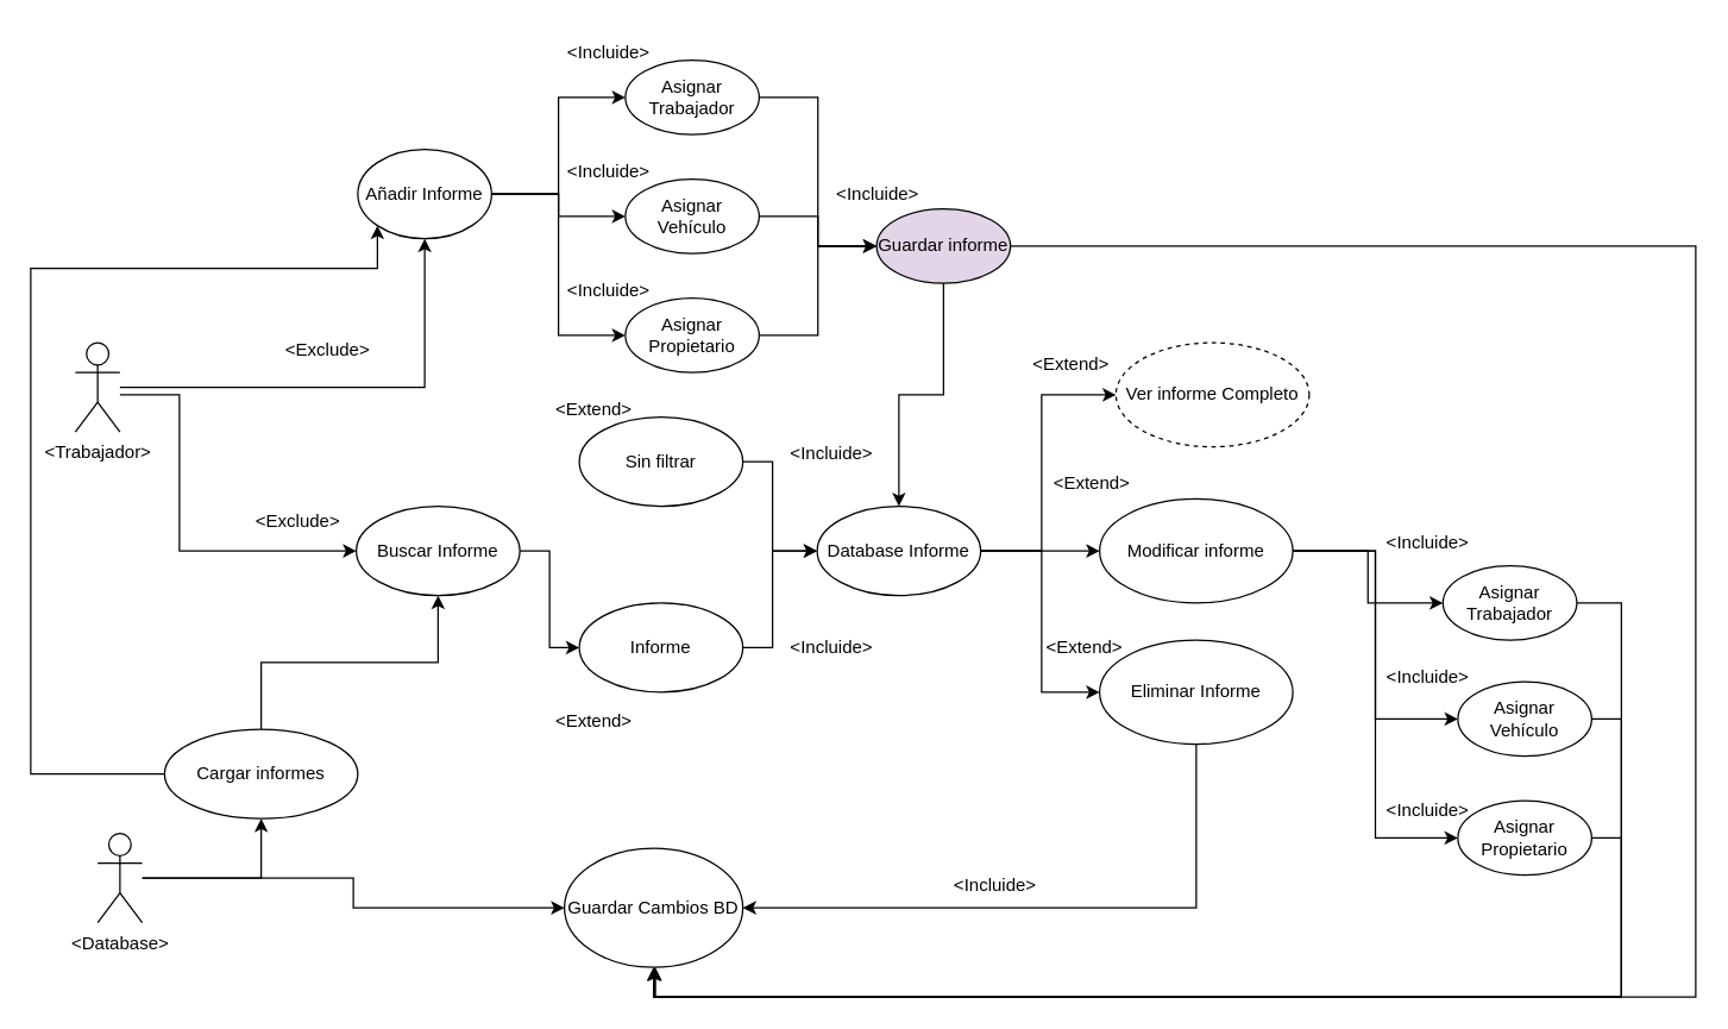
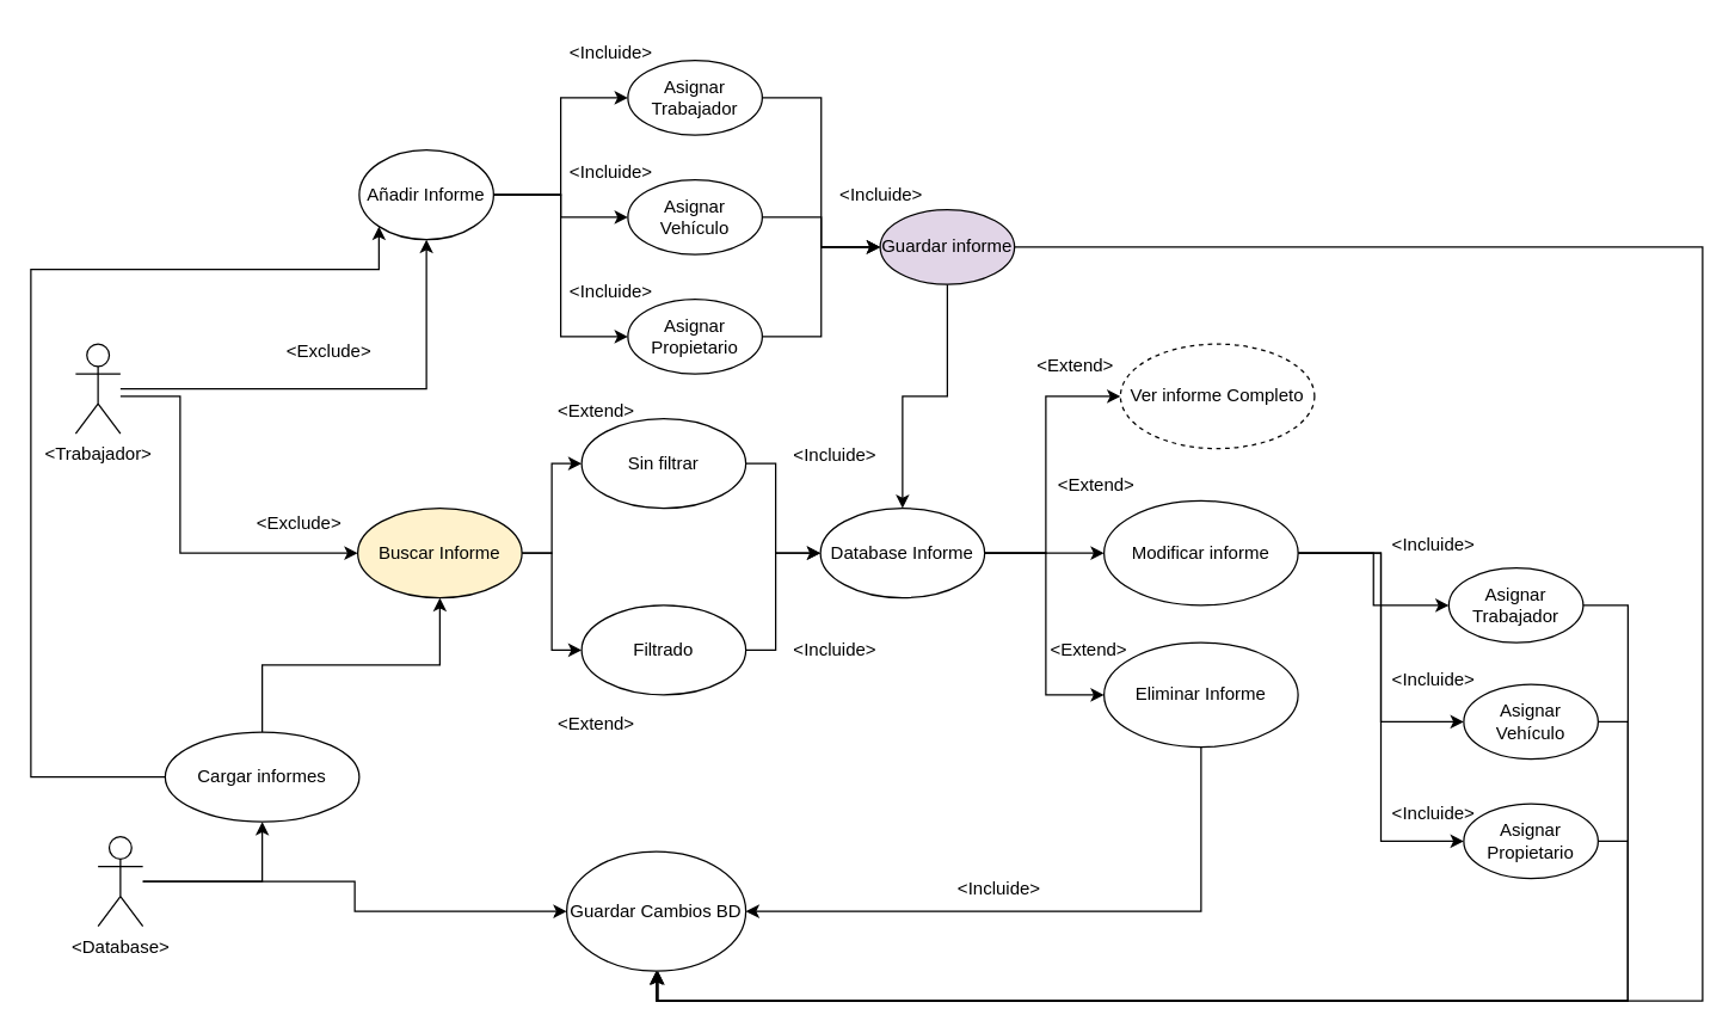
  <mxCell id="0" />
  <mxCell id="1" parent="0" />
  <mxCell id="2" style="edgeStyle=orthogonalEdgeStyle;rounded=0;orthogonalLoop=1;jettySize=auto;html=1;entryX=0;entryY=0.5;entryDx=0;entryDy=0;" edge="1" parent="1" source="4" target="14"><mxGeometry relative="1" as="geometry"><Array as="points"><mxPoint x="120" y="265" /><mxPoint x="120" y="370" /></Array></mxGeometry></mxCell>
  <mxCell id="3" style="edgeStyle=orthogonalEdgeStyle;rounded=0;orthogonalLoop=1;jettySize=auto;html=1;entryX=0.5;entryY=1;entryDx=0;entryDy=0;" edge="1" parent="1" source="4" target="41"><mxGeometry relative="1" as="geometry" /></mxCell>
  <mxCell id="4" value="&amp;lt;Trabajador&amp;gt;" style="shape=umlActor;verticalLabelPosition=bottom;verticalAlign=top;html=1;outlineConnect=0;" parent="1" vertex="1"><mxGeometry x="50" y="230" width="30" height="60" as="geometry" /></mxCell>
  <mxCell id="5" value="Ver informe Completo" style="ellipse;whiteSpace=wrap;html=1;dashed=1;" parent="1" vertex="1"><mxGeometry x="750" y="230" width="130" height="70" as="geometry" /></mxCell>
  <mxCell id="6" style="edgeStyle=orthogonalEdgeStyle;rounded=0;orthogonalLoop=1;jettySize=auto;html=1;entryX=0;entryY=0.5;entryDx=0;entryDy=0;" edge="1" parent="1" source="9" target="52"><mxGeometry relative="1" as="geometry" /></mxCell>
  <mxCell id="7" style="edgeStyle=orthogonalEdgeStyle;rounded=0;orthogonalLoop=1;jettySize=auto;html=1;entryX=0;entryY=0.5;entryDx=0;entryDy=0;" edge="1" parent="1" source="9" target="54"><mxGeometry relative="1" as="geometry" /></mxCell>
  <mxCell id="8" style="edgeStyle=orthogonalEdgeStyle;rounded=0;orthogonalLoop=1;jettySize=auto;html=1;entryX=0;entryY=0.5;entryDx=0;entryDy=0;" edge="1" parent="1" source="9" target="56"><mxGeometry relative="1" as="geometry" /></mxCell>
  <mxCell id="9" value="Modificar informe" style="ellipse;whiteSpace=wrap;html=1;" parent="1" vertex="1"><mxGeometry x="739" y="335" width="130" height="70" as="geometry" /></mxCell>
  <mxCell id="10" style="edgeStyle=orthogonalEdgeStyle;rounded=0;orthogonalLoop=1;jettySize=auto;html=1;entryX=1;entryY=0.5;entryDx=0;entryDy=0;" parent="1" source="11" target="23" edge="1"><mxGeometry relative="1" as="geometry"><mxPoint x="549" y="580" as="targetPoint" /><Array as="points"><mxPoint x="804" y="610" /></Array></mxGeometry></mxCell>
  <mxCell id="11" value="Eliminar Informe" style="ellipse;whiteSpace=wrap;html=1;" parent="1" vertex="1"><mxGeometry x="739" y="430" width="130" height="70" as="geometry" /></mxCell>
+ <mxCell id="12" style="edgeStyle=orthogonalEdgeStyle;rounded=0;orthogonalLoop=1;jettySize=auto;html=1;entryX=0;entryY=0.5;entryDx=0;entryDy=0;" parent="1" source="14" target="20" edge="1"><mxGeometry relative="1" as="geometry" /></mxCell>
  <mxCell id="13" style="edgeStyle=orthogonalEdgeStyle;rounded=0;orthogonalLoop=1;jettySize=auto;html=1;entryX=0;entryY=0.5;entryDx=0;entryDy=0;" parent="1" source="14" target="22" edge="1"><mxGeometry relative="1" as="geometry" /></mxCell>
- <mxCell id="14" value="Buscar Informe" style="ellipse;whiteSpace=wrap;html=1;" parent="1" vertex="1"><mxGeometry x="239" y="340" width="110" height="60" as="geometry" /></mxCell>
+ <mxCell id="14" value="Buscar Informe" style="ellipse;whiteSpace=wrap;html=1;fillColor=#fff2cc;" parent="1" vertex="1"><mxGeometry x="239" y="340" width="110" height="60" as="geometry" /></mxCell>
  <mxCell id="15" style="edgeStyle=orthogonalEdgeStyle;rounded=0;orthogonalLoop=1;jettySize=auto;html=1;entryX=0;entryY=0.5;entryDx=0;entryDy=0;" parent="1" source="18" target="5" edge="1"><mxGeometry relative="1" as="geometry"><Array as="points"><mxPoint x="700" y="370" /><mxPoint x="700" y="265" /></Array></mxGeometry></mxCell>
  <mxCell id="16" style="edgeStyle=orthogonalEdgeStyle;rounded=0;orthogonalLoop=1;jettySize=auto;html=1;entryX=0;entryY=0.5;entryDx=0;entryDy=0;" parent="1" source="18" target="9" edge="1"><mxGeometry relative="1" as="geometry" /></mxCell>
  <mxCell id="17" style="edgeStyle=orthogonalEdgeStyle;rounded=0;orthogonalLoop=1;jettySize=auto;html=1;entryX=0;entryY=0.5;entryDx=0;entryDy=0;" parent="1" source="18" target="11" edge="1"><mxGeometry relative="1" as="geometry"><Array as="points"><mxPoint x="700" y="370" /><mxPoint x="700" y="465" /></Array></mxGeometry></mxCell>
  <mxCell id="18" value="Database Informe" style="ellipse;whiteSpace=wrap;html=1;" parent="1" vertex="1"><mxGeometry x="549" y="340" width="110" height="60" as="geometry" /></mxCell>
  <mxCell id="19" style="edgeStyle=orthogonalEdgeStyle;rounded=0;orthogonalLoop=1;jettySize=auto;html=1;entryX=0;entryY=0.5;entryDx=0;entryDy=0;" parent="1" source="20" target="18" edge="1"><mxGeometry relative="1" as="geometry"><Array as="points"><mxPoint x="519" y="310" /><mxPoint x="519" y="370" /></Array></mxGeometry></mxCell>
  <mxCell id="20" value="Sin filtrar" style="ellipse;whiteSpace=wrap;html=1;" parent="1" vertex="1"><mxGeometry x="389" y="280" width="110" height="60" as="geometry" /></mxCell>
  <mxCell id="21" style="edgeStyle=orthogonalEdgeStyle;rounded=0;orthogonalLoop=1;jettySize=auto;html=1;entryX=0;entryY=0.5;entryDx=0;entryDy=0;" parent="1" source="22" target="18" edge="1"><mxGeometry relative="1" as="geometry"><Array as="points"><mxPoint x="519" y="435" /><mxPoint x="519" y="370" /></Array></mxGeometry></mxCell>
- <mxCell id="22" value="Informe" style="ellipse;whiteSpace=wrap;html=1;" parent="1" vertex="1"><mxGeometry x="389" y="405" width="110" height="60" as="geometry" /></mxCell>
+ <mxCell id="22" value="Filtrado" style="ellipse;whiteSpace=wrap;html=1;" parent="1" vertex="1"><mxGeometry x="389" y="405" width="110" height="60" as="geometry" /></mxCell>
  <mxCell id="23" value="Guardar Cambios BD" style="ellipse;whiteSpace=wrap;html=1;" parent="1" vertex="1"><mxGeometry x="379" y="570" width="120" height="80" as="geometry" /></mxCell>
  <mxCell id="24" style="edgeStyle=orthogonalEdgeStyle;rounded=0;orthogonalLoop=1;jettySize=auto;html=1;entryX=0;entryY=0.5;entryDx=0;entryDy=0;" parent="1" source="26" target="23" edge="1"><mxGeometry relative="1" as="geometry" /></mxCell>
  <mxCell id="25" style="edgeStyle=orthogonalEdgeStyle;rounded=0;orthogonalLoop=1;jettySize=auto;html=1;entryX=0.5;entryY=1;entryDx=0;entryDy=0;" parent="1" source="26" target="37" edge="1"><mxGeometry relative="1" as="geometry" /></mxCell>
  <mxCell id="26" value="&amp;lt;Database&amp;gt;" style="shape=umlActor;verticalLabelPosition=bottom;verticalAlign=top;html=1;outlineConnect=0;" parent="1" vertex="1"><mxGeometry x="65" y="560" width="30" height="60" as="geometry" /></mxCell>
  <mxCell id="27" value="&amp;lt;Incluide&amp;gt;" style="text;html=1;strokeColor=none;fillColor=none;align=center;verticalAlign=middle;whiteSpace=wrap;rounded=0;" parent="1" vertex="1"><mxGeometry x="529" y="420" width="60" height="30" as="geometry" /></mxCell>
  <mxCell id="28" value="&amp;lt;Incluide&amp;gt;" style="text;html=1;strokeColor=none;fillColor=none;align=center;verticalAlign=middle;whiteSpace=wrap;rounded=0;" parent="1" vertex="1"><mxGeometry x="529" y="290" width="60" height="30" as="geometry" /></mxCell>
  <mxCell id="29" value="&amp;lt;Extend&amp;gt;" style="text;html=1;strokeColor=none;fillColor=none;align=center;verticalAlign=middle;whiteSpace=wrap;rounded=0;" parent="1" vertex="1"><mxGeometry x="690" y="230" width="60" height="30" as="geometry" /></mxCell>
  <mxCell id="30" value="&amp;lt;Extend&amp;gt;" style="text;html=1;strokeColor=none;fillColor=none;align=center;verticalAlign=middle;whiteSpace=wrap;rounded=0;" parent="1" vertex="1"><mxGeometry x="704" y="310" width="60" height="30" as="geometry" /></mxCell>
  <mxCell id="31" value="&amp;lt;Extend&amp;gt;" style="text;html=1;strokeColor=none;fillColor=none;align=center;verticalAlign=middle;whiteSpace=wrap;rounded=0;" parent="1" vertex="1"><mxGeometry x="699" y="420" width="60" height="30" as="geometry" /></mxCell>
  <mxCell id="32" value="&amp;lt;Incluide&amp;gt;" style="text;html=1;strokeColor=none;fillColor=none;align=center;verticalAlign=middle;whiteSpace=wrap;rounded=0;" parent="1" vertex="1"><mxGeometry x="639" y="580" width="60" height="30" as="geometry" /></mxCell>
  <mxCell id="33" value="&amp;lt;Extend&amp;gt;" style="text;html=1;strokeColor=none;fillColor=none;align=center;verticalAlign=middle;whiteSpace=wrap;rounded=0;" parent="1" vertex="1"><mxGeometry x="369" y="260" width="60" height="30" as="geometry" /></mxCell>
  <mxCell id="34" value="&amp;lt;Extend&amp;gt;" style="text;html=1;strokeColor=none;fillColor=none;align=center;verticalAlign=middle;whiteSpace=wrap;rounded=0;" parent="1" vertex="1"><mxGeometry x="369" y="470" width="60" height="30" as="geometry" /></mxCell>
  <mxCell id="35" style="edgeStyle=orthogonalEdgeStyle;rounded=0;orthogonalLoop=1;jettySize=auto;html=1;entryX=0.5;entryY=1;entryDx=0;entryDy=0;" edge="1" parent="1" source="37" target="14"><mxGeometry relative="1" as="geometry" /></mxCell>
  <mxCell id="36" style="edgeStyle=orthogonalEdgeStyle;rounded=0;orthogonalLoop=1;jettySize=auto;html=1;entryX=0;entryY=1;entryDx=0;entryDy=0;" edge="1" parent="1" source="37" target="41"><mxGeometry relative="1" as="geometry"><Array as="points"><mxPoint x="20" y="520" /><mxPoint x="20" y="180" /><mxPoint x="253" y="180" /></Array></mxGeometry></mxCell>
  <mxCell id="37" value="Cargar informes" style="ellipse;whiteSpace=wrap;html=1;" parent="1" vertex="1"><mxGeometry x="110" y="490" width="130" height="60" as="geometry" /></mxCell>
  <mxCell id="38" style="edgeStyle=orthogonalEdgeStyle;rounded=0;orthogonalLoop=1;jettySize=auto;html=1;entryX=0;entryY=0.5;entryDx=0;entryDy=0;" edge="1" parent="1" source="41" target="43"><mxGeometry relative="1" as="geometry" /></mxCell>
  <mxCell id="39" style="edgeStyle=orthogonalEdgeStyle;rounded=0;orthogonalLoop=1;jettySize=auto;html=1;entryX=0;entryY=0.5;entryDx=0;entryDy=0;" edge="1" parent="1" source="41" target="45"><mxGeometry relative="1" as="geometry" /></mxCell>
  <mxCell id="40" style="edgeStyle=orthogonalEdgeStyle;rounded=0;orthogonalLoop=1;jettySize=auto;html=1;entryX=0;entryY=0.5;entryDx=0;entryDy=0;" edge="1" parent="1" source="41" target="47"><mxGeometry relative="1" as="geometry" /></mxCell>
  <mxCell id="41" value="Añadir Informe" style="ellipse;whiteSpace=wrap;html=1;" vertex="1" parent="1"><mxGeometry x="240" y="100" width="90" height="60" as="geometry" /></mxCell>
  <mxCell id="42" style="edgeStyle=orthogonalEdgeStyle;rounded=0;orthogonalLoop=1;jettySize=auto;html=1;entryX=0;entryY=0.5;entryDx=0;entryDy=0;" edge="1" parent="1" source="43" target="50"><mxGeometry relative="1" as="geometry" /></mxCell>
  <mxCell id="43" value="Asignar Trabajador" style="ellipse;whiteSpace=wrap;html=1;" vertex="1" parent="1"><mxGeometry x="420" y="40" width="90" height="50" as="geometry" /></mxCell>
  <mxCell id="44" style="edgeStyle=orthogonalEdgeStyle;rounded=0;orthogonalLoop=1;jettySize=auto;html=1;exitX=1;exitY=0.5;exitDx=0;exitDy=0;" edge="1" parent="1" source="45" target="50"><mxGeometry relative="1" as="geometry" /></mxCell>
  <mxCell id="45" value="Asignar Vehículo" style="ellipse;whiteSpace=wrap;html=1;" vertex="1" parent="1"><mxGeometry x="420" y="120" width="90" height="50" as="geometry" /></mxCell>
  <mxCell id="46" style="edgeStyle=orthogonalEdgeStyle;rounded=0;orthogonalLoop=1;jettySize=auto;html=1;entryX=0;entryY=0.5;entryDx=0;entryDy=0;" edge="1" parent="1" source="47" target="50"><mxGeometry relative="1" as="geometry" /></mxCell>
  <mxCell id="47" value="Asignar Propietario" style="ellipse;whiteSpace=wrap;html=1;" vertex="1" parent="1"><mxGeometry x="420" y="200" width="90" height="50" as="geometry" /></mxCell>
  <mxCell id="48" style="edgeStyle=orthogonalEdgeStyle;rounded=0;orthogonalLoop=1;jettySize=auto;html=1;exitX=0.5;exitY=1;exitDx=0;exitDy=0;entryX=0.5;entryY=0;entryDx=0;entryDy=0;" edge="1" parent="1" source="50" target="18"><mxGeometry relative="1" as="geometry" /></mxCell>
  <mxCell id="49" style="edgeStyle=orthogonalEdgeStyle;rounded=0;orthogonalLoop=1;jettySize=auto;html=1;entryX=0.5;entryY=1;entryDx=0;entryDy=0;" edge="1" parent="1" source="50" target="23"><mxGeometry relative="1" as="geometry"><Array as="points"><mxPoint x="1140" y="165" /><mxPoint x="1140" y="670" /><mxPoint x="439" y="670" /></Array></mxGeometry></mxCell>
  <mxCell id="50" value="Guardar informe" style="ellipse;whiteSpace=wrap;html=1;fillColor=#e1d5e7;" vertex="1" parent="1"><mxGeometry x="589" y="140" width="90" height="50" as="geometry" /></mxCell>
  <mxCell id="51" style="edgeStyle=orthogonalEdgeStyle;rounded=0;orthogonalLoop=1;jettySize=auto;html=1;" edge="1" parent="1" source="52"><mxGeometry relative="1" as="geometry"><mxPoint x="440" y="650" as="targetPoint" /><Array as="points"><mxPoint x="1090" y="405" /><mxPoint x="1090" y="670" /><mxPoint x="440" y="670" /></Array></mxGeometry></mxCell>
  <mxCell id="52" value="Asignar Trabajador" style="ellipse;whiteSpace=wrap;html=1;" vertex="1" parent="1"><mxGeometry x="970" y="380" width="90" height="50" as="geometry" /></mxCell>
  <mxCell id="53" style="edgeStyle=orthogonalEdgeStyle;rounded=0;orthogonalLoop=1;jettySize=auto;html=1;exitX=1;exitY=0.5;exitDx=0;exitDy=0;" edge="1" parent="1" source="54"><mxGeometry relative="1" as="geometry"><mxPoint x="440" y="650" as="targetPoint" /><Array as="points"><mxPoint x="1090" y="483" /><mxPoint x="1090" y="670" /><mxPoint x="440" y="670" /></Array></mxGeometry></mxCell>
  <mxCell id="54" value="Asignar Vehículo" style="ellipse;whiteSpace=wrap;html=1;" vertex="1" parent="1"><mxGeometry x="980" y="458" width="90" height="50" as="geometry" /></mxCell>
  <mxCell id="55" style="edgeStyle=orthogonalEdgeStyle;rounded=0;orthogonalLoop=1;jettySize=auto;html=1;entryX=0.5;entryY=1;entryDx=0;entryDy=0;" edge="1" parent="1" source="56" target="23"><mxGeometry relative="1" as="geometry"><Array as="points"><mxPoint x="1090" y="563" /><mxPoint x="1090" y="670" /><mxPoint x="439" y="670" /></Array></mxGeometry></mxCell>
  <mxCell id="56" value="Asignar Propietario" style="ellipse;whiteSpace=wrap;html=1;" vertex="1" parent="1"><mxGeometry x="980" y="538" width="90" height="50" as="geometry" /></mxCell>
  <mxCell id="57" value="&amp;lt;Incluide&amp;gt;" style="text;html=1;strokeColor=none;fillColor=none;align=center;verticalAlign=middle;whiteSpace=wrap;rounded=0;" vertex="1" parent="1"><mxGeometry x="379" y="20" width="60" height="30" as="geometry" /></mxCell>
  <mxCell id="58" value="&amp;lt;Incluide&amp;gt;" style="text;html=1;strokeColor=none;fillColor=none;align=center;verticalAlign=middle;whiteSpace=wrap;rounded=0;" vertex="1" parent="1"><mxGeometry x="379" y="100" width="60" height="30" as="geometry" /></mxCell>
  <mxCell id="59" value="&amp;lt;Incluide&amp;gt;" style="text;html=1;strokeColor=none;fillColor=none;align=center;verticalAlign=middle;whiteSpace=wrap;rounded=0;" vertex="1" parent="1"><mxGeometry x="379" y="180" width="60" height="30" as="geometry" /></mxCell>
  <mxCell id="60" value="&amp;lt;Incluide&amp;gt;" style="text;html=1;strokeColor=none;fillColor=none;align=center;verticalAlign=middle;whiteSpace=wrap;rounded=0;" vertex="1" parent="1"><mxGeometry x="560" y="115" width="60" height="30" as="geometry" /></mxCell>
  <mxCell id="61" value="&amp;lt;Incluide&amp;gt;" style="text;html=1;strokeColor=none;fillColor=none;align=center;verticalAlign=middle;whiteSpace=wrap;rounded=0;" vertex="1" parent="1"><mxGeometry x="930" y="350" width="60" height="30" as="geometry" /></mxCell>
  <mxCell id="62" value="&amp;lt;Incluide&amp;gt;" style="text;html=1;strokeColor=none;fillColor=none;align=center;verticalAlign=middle;whiteSpace=wrap;rounded=0;" vertex="1" parent="1"><mxGeometry x="930" y="440" width="60" height="30" as="geometry" /></mxCell>
  <mxCell id="63" value="&amp;lt;Incluide&amp;gt;" style="text;html=1;strokeColor=none;fillColor=none;align=center;verticalAlign=middle;whiteSpace=wrap;rounded=0;" vertex="1" parent="1"><mxGeometry x="930" y="530" width="60" height="30" as="geometry" /></mxCell>
  <mxCell id="64" value="&amp;lt;Exclude&amp;gt;" style="text;html=1;strokeColor=none;fillColor=none;align=center;verticalAlign=middle;whiteSpace=wrap;rounded=0;" vertex="1" parent="1"><mxGeometry x="170" y="335" width="60" height="30" as="geometry" /></mxCell>
  <mxCell id="65" value="&amp;lt;Exclude&amp;gt;" style="text;html=1;strokeColor=none;fillColor=none;align=center;verticalAlign=middle;whiteSpace=wrap;rounded=0;" vertex="1" parent="1"><mxGeometry x="190" y="220" width="60" height="30" as="geometry" /></mxCell>
